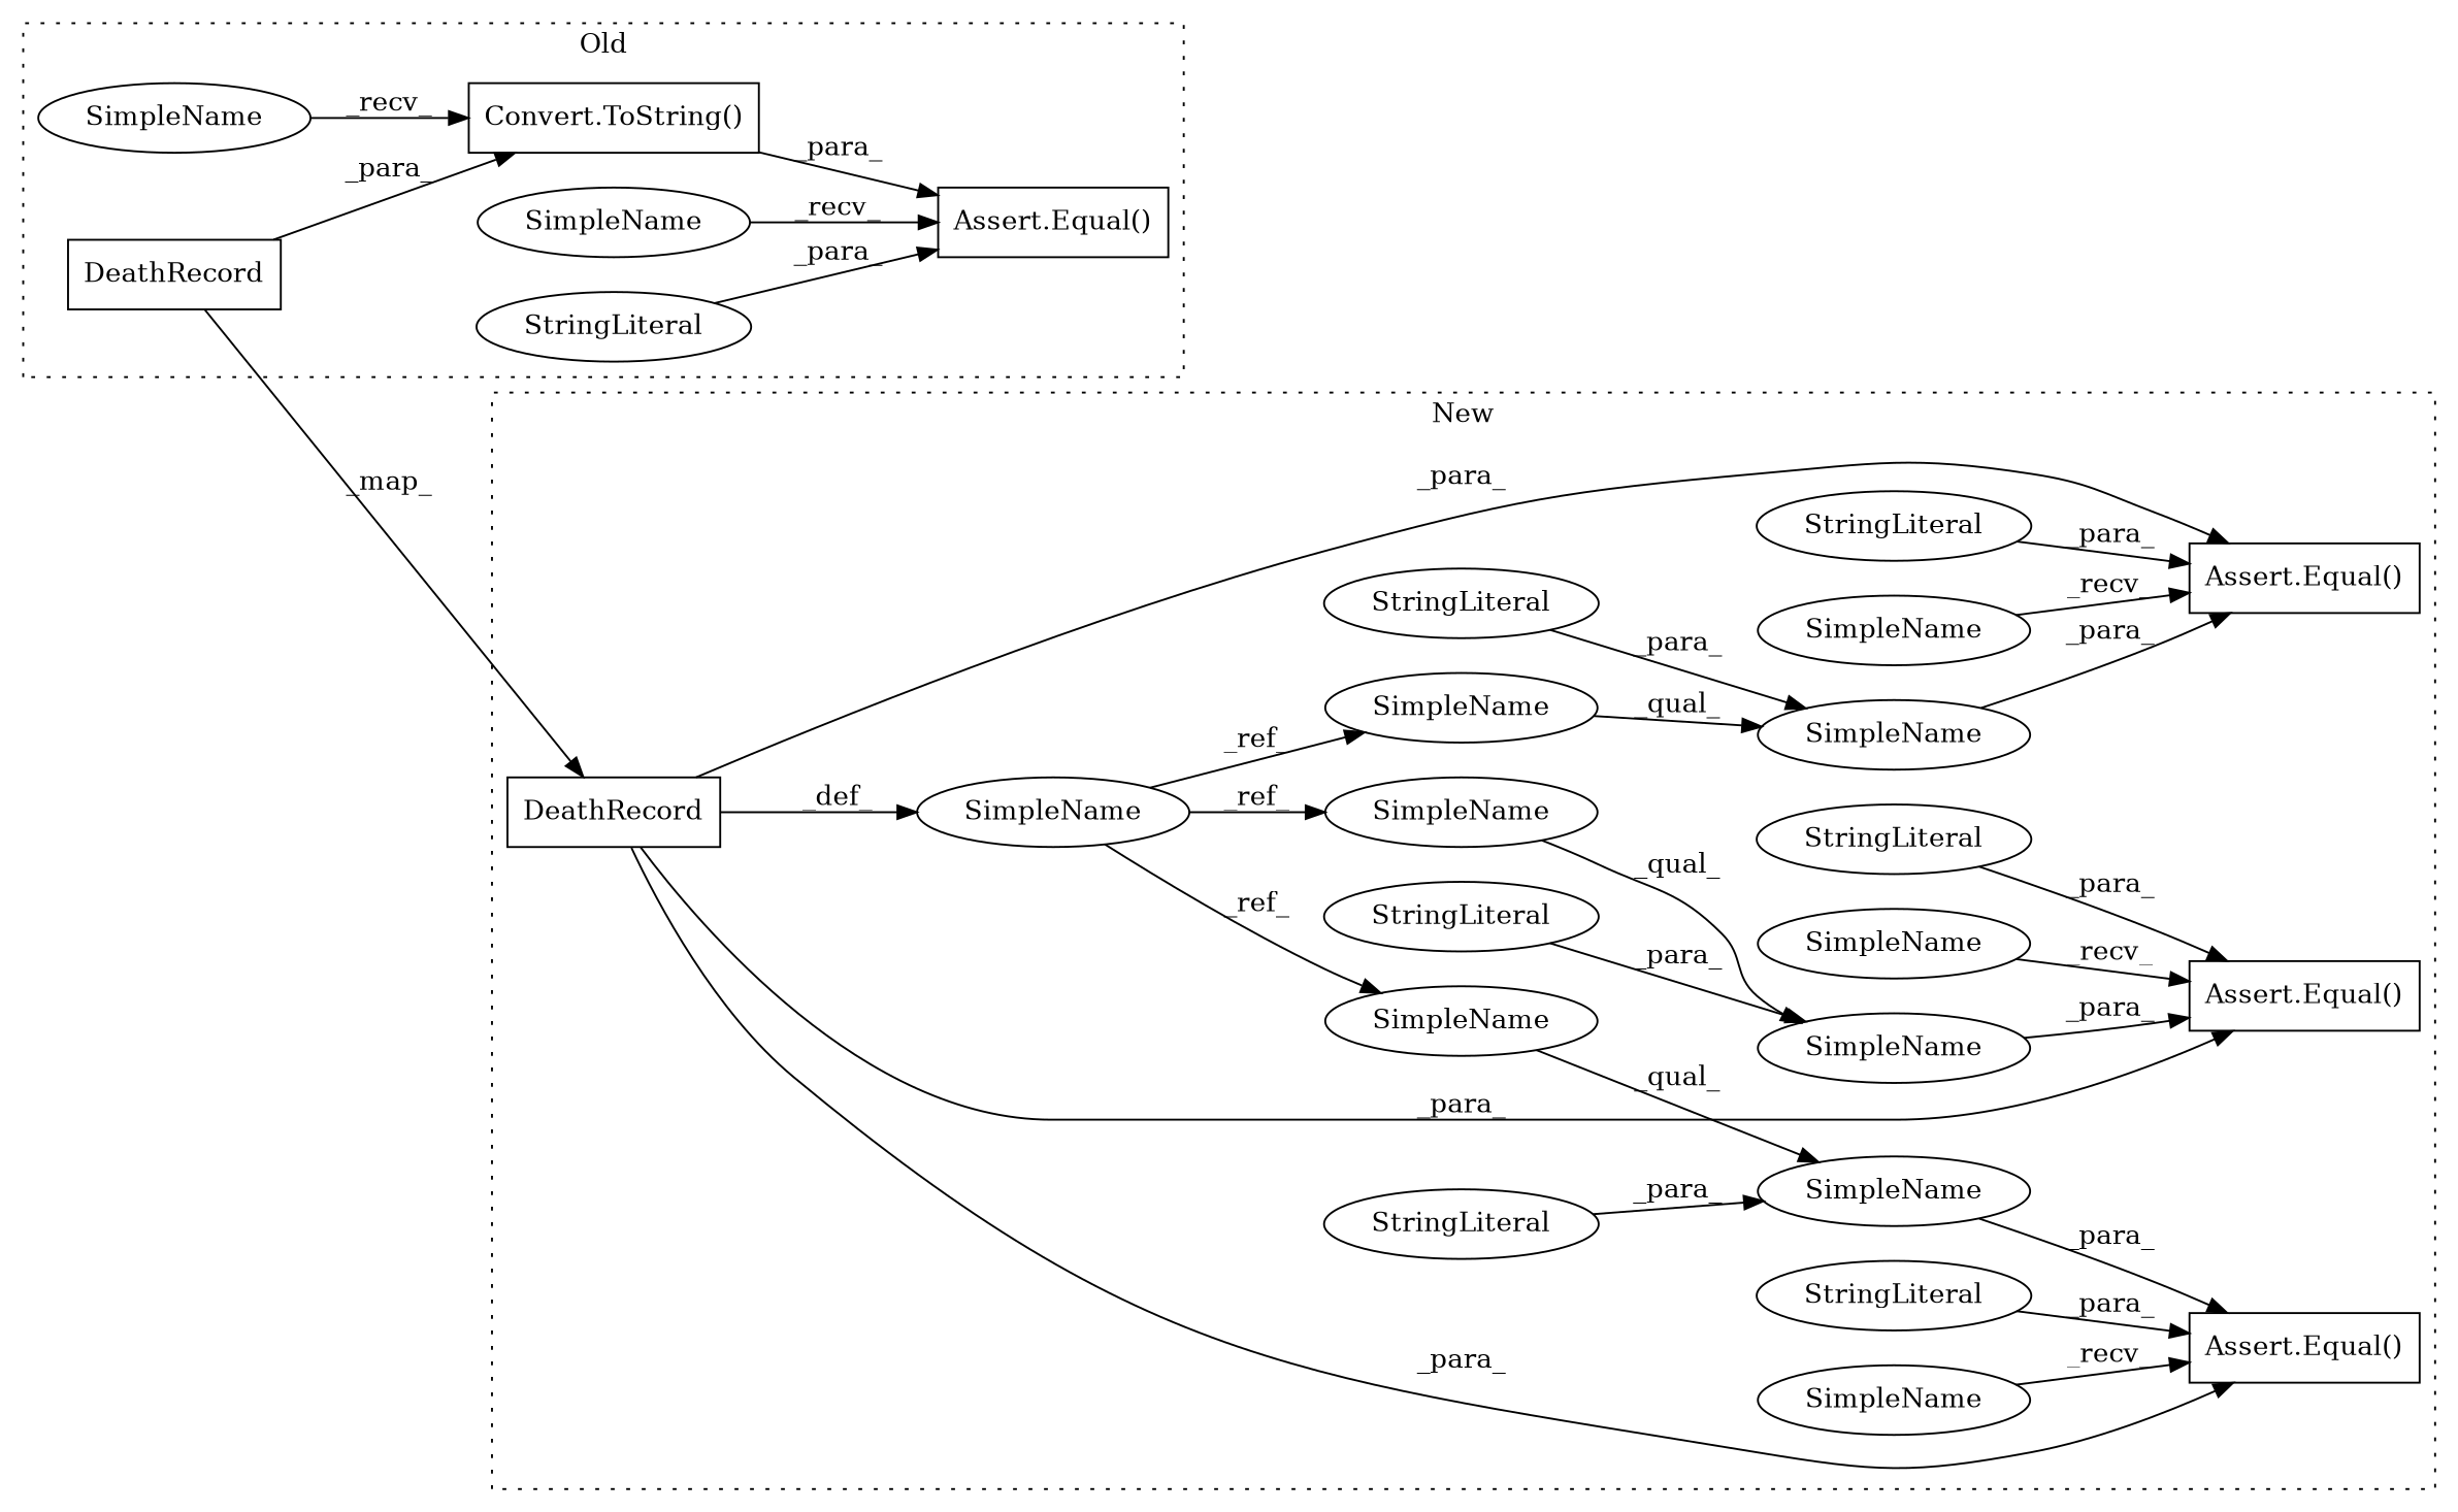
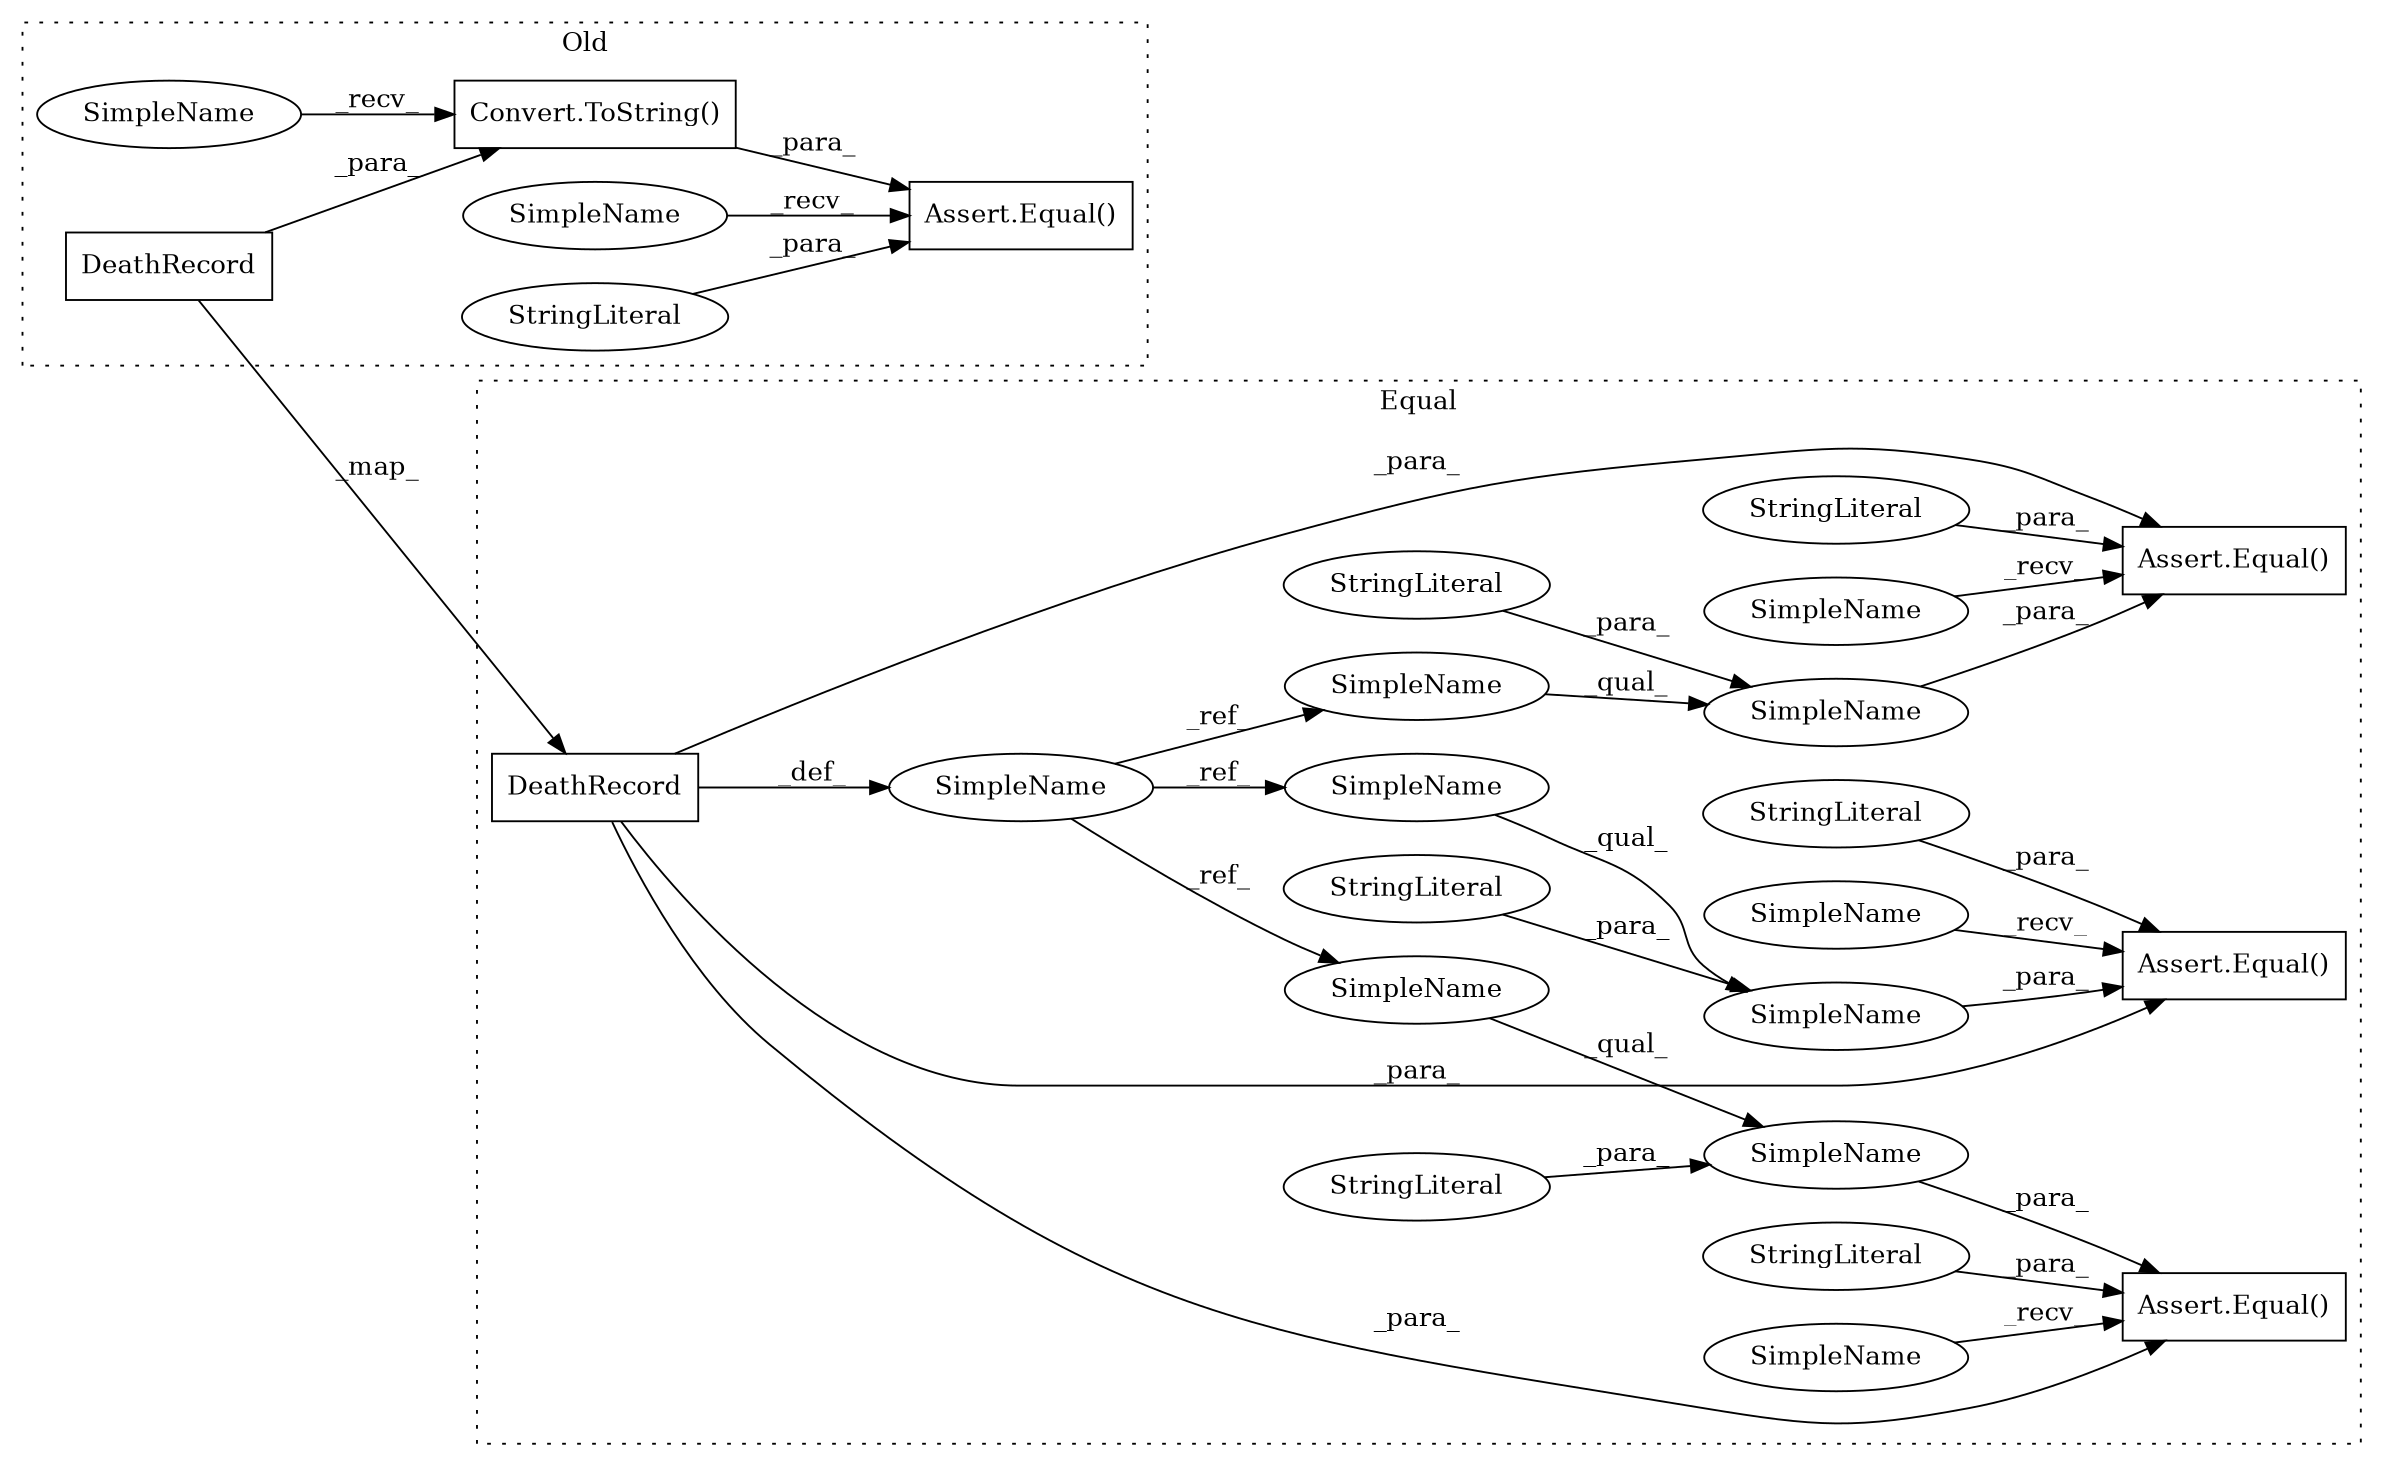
  digraph {
    rankdir=LR
    node [a=42 l=14 shape=ellipse]
    n1 [a=11 label=DeathRecord s=4869 shape=box]
    n2 [a=32 l="9,1" label="Convert.ToString()" s="4860,4927" shape=box]
    n3 [a=32 l="6,1" label="Assert.Equal()" s="4803,4928" shape=box]
    n4 [a=45 l=41 label=StringLiteral s=4809]
    n5 [l=7 label=SimpleName s=4852]
    n6 [l=6 label=SimpleName s=4796]
    n7 [a=11 label=DeathRecord s=5383 shape=box]
    n8 [label=SimpleName s=5366]
    n9 [l="15,1" label=SimpleName s="5618,5642"]
    n10 [a=32 l="6,1" label="Assert.Equal()" s="5606,5643" shape=box]
    n11 [l="15,1" label=SimpleName s="5559,5582"]
    n12 [a=32 l="6,1" label="Assert.Equal()" s="5527,5583" shape=box]
    n13 [l="15,1" label=SimpleName s="5482,5503"]
    n14 [a=32 l="6,1" label="Assert.Equal()" s="5463,5504" shape=box]
    n15 [a=45 l=24 label=StringLiteral s=5533]
    n16 [a=45 l=11 label=StringLiteral s=5469]
    n17 [a=45 l=4 label=StringLiteral s=5612]
    n18 [a=45 l=8 label=StringLiteral s=5574]
    n19 [a=45 l=9 label=StringLiteral s=5633]
    n20 [a=45 l=6 label=StringLiteral s=5497]
    n21 [label=SimpleName s=5482]
    n22 [label=SimpleName s=5618]
    n23 [label=SimpleName s=5559]
    n24 [l=6 label=SimpleName s=5599]
    n25 [l=6 label=SimpleName s=5456]
    n26 [l=6 label=SimpleName s=5520]
    subgraph cluster_1 {
      label=Old
      style=dotted
      n1
      n2
      n3
      n4
      n5
      n6
    }
    subgraph cluster_2 {
-     label=New
+     label=Equal
      style=dotted
      n7
      n8
      n9
      n10
      n11
      n12
      n13
      n14
      n15
      n16
      n17
      n18
      n19
      n20
      n21
      n22
      n23
      n24
      n25
      n26
    }
    n1 -> n2 [label=_para_]
    n1 -> n7 [label=_map_]
    n2 -> n3 [label=_para_]
    n4 -> n3 [label=_para_]
    n5 -> n2 [label=_recv_]
    n6 -> n3 [label=_recv_]
    n7 -> n8 [label=_def_]
    n7 -> n10 [label=_para_]
    n7 -> n12 [label=_para_]
    n7 -> n14 [label=_para_]
    n8 -> n21 [label=_ref_]
    n8 -> n22 [label=_ref_]
    n8 -> n23 [label=_ref_]
    n9 -> n10 [label=_para_]
    n11 -> n12 [label=_para_]
    n13 -> n14 [label=_para_]
    n15 -> n12 [label=_para_]
    n16 -> n14 [label=_para_]
    n17 -> n10 [label=_para_]
    n18 -> n11 [label=_para_]
    n19 -> n9 [label=_para_]
    n20 -> n13 [label=_para_]
    n21 -> n13 [label=_qual_]
    n22 -> n9 [label=_qual_]
    n23 -> n11 [label=_qual_]
    n24 -> n10 [label=_recv_]
    n25 -> n14 [label=_recv_]
    n26 -> n12 [label=_recv_]
  }
